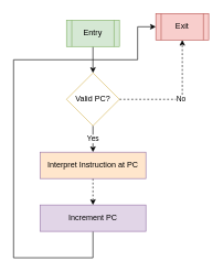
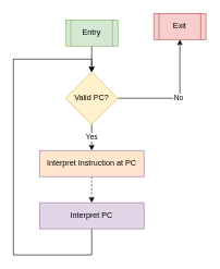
  <mxCell id="0" />
  <mxCell id="1" parent="0" />
- <mxCell id="2" value="No" style="edgeStyle=orthogonalEdgeStyle;rounded=0;orthogonalLoop=1;jettySize=auto;html=1;exitX=1;exitY=0.5;exitDx=0;exitDy=0;entryX=0.5;entryY=1;entryDx=0;entryDy=0;dashed=1;" parent="1" source="4" target="9" edge="1"><mxGeometry relative="1" as="geometry" /></mxCell>
+ <mxCell id="2" value="No" style="edgeStyle=orthogonalEdgeStyle;rounded=0;orthogonalLoop=1;jettySize=auto;html=1;exitX=1;exitY=0.5;exitDx=0;exitDy=0;entryX=0.5;entryY=1;entryDx=0;entryDy=0;" parent="1" source="4" target="9" edge="1"><mxGeometry relative="1" as="geometry" /></mxCell>
  <mxCell id="3" value="Yes" style="edgeStyle=orthogonalEdgeStyle;rounded=0;orthogonalLoop=1;jettySize=auto;html=1;exitX=0.5;exitY=1;exitDx=0;exitDy=0;entryX=0.5;entryY=0;entryDx=0;entryDy=0;" parent="1" source="4" edge="1"><mxGeometry relative="1" as="geometry"><mxPoint x="140" y="230" as="targetPoint" /></mxGeometry></mxCell>
- <mxCell id="4" value="Valid PC?" style="rhombus;whiteSpace=wrap;html=1;fillColor=#ffffff;strokeColor=#d6b656;" parent="1" vertex="1"><mxGeometry x="100" y="110" width="80" height="80" as="geometry" /></mxCell>
+ <mxCell id="4" value="Valid PC?" style="rhombus;whiteSpace=wrap;html=1;fillColor=#fff2cc;strokeColor=#d6b656;" parent="1" vertex="1"><mxGeometry x="100" y="110" width="80" height="80" as="geometry" /></mxCell>
  <mxCell id="5" style="edgeStyle=orthogonalEdgeStyle;rounded=0;orthogonalLoop=1;jettySize=auto;html=1;exitX=0.5;exitY=1;exitDx=0;exitDy=0;entryX=0.5;entryY=0;entryDx=0;entryDy=0;" parent="1" source="6" target="4" edge="1"><mxGeometry relative="1" as="geometry"><Array as="points"><mxPoint x="140" y="390" /><mxPoint x="20" y="390" /><mxPoint x="20" y="90" /><mxPoint x="140" y="90" /></Array></mxGeometry></mxCell>
- <mxCell id="6" value="Increment PC" style="rounded=0;whiteSpace=wrap;html=1;fillColor=#e1d5e7;strokeColor=#9673a6;" parent="1" vertex="1"><mxGeometry x="60" y="310" width="160" height="40" as="geometry" /></mxCell>
- <mxCell id="7" style="edgeStyle=orthogonalEdgeStyle;rounded=0;orthogonalLoop=1;jettySize=auto;html=1;exitX=0.5;exitY=1;exitDx=0;exitDy=0;" parent="1" source="8" target="9" edge="1"><mxGeometry relative="1" as="geometry" /></mxCell>
+ <mxCell id="6" value="Interpret PC" style="rounded=0;whiteSpace=wrap;html=1;fillColor=#e1d5e7;strokeColor=#9673a6;" parent="1" vertex="1"><mxGeometry x="60" y="310" width="160" height="40" as="geometry" /></mxCell>
+ <mxCell id="7" style="edgeStyle=orthogonalEdgeStyle;rounded=0;orthogonalLoop=1;jettySize=auto;html=1;exitX=0.5;exitY=1;exitDx=0;exitDy=0;entryX=0.5;entryY=0;entryDx=0;entryDy=0;" parent="1" source="8" target="4" edge="1"><mxGeometry relative="1" as="geometry" /></mxCell>
  <mxCell id="8" value="Entry" style="shape=process;whiteSpace=wrap;html=1;backgroundOutline=1;fillColor=#d5e8d4;strokeColor=#82b366;" parent="1" vertex="1"><mxGeometry x="100" y="30" width="80" height="40" as="geometry" /></mxCell>
  <mxCell id="9" value="Exit" style="shape=process;whiteSpace=wrap;html=1;backgroundOutline=1;fillColor=#f8cecc;strokeColor=#b85450;" parent="1" vertex="1"><mxGeometry x="235" y="20" width="80" height="40" as="geometry" /></mxCell>
  <mxCell id="10" style="edgeStyle=orthogonalEdgeStyle;rounded=0;orthogonalLoop=1;jettySize=auto;html=1;exitX=0.5;exitY=1;exitDx=0;exitDy=0;entryX=0.5;entryY=0;entryDx=0;entryDy=0;dashed=1;" edge="1" parent="1" source="11" target="6"><mxGeometry relative="1" as="geometry" /></mxCell>
  <mxCell id="11" value="Interpret Instruction at PC" style="rounded=0;whiteSpace=wrap;html=1;fillColor=#ffe6cc;strokeColor=#9673a6;" vertex="1" parent="1"><mxGeometry x="60" y="230" width="160" height="40" as="geometry" /></mxCell>
